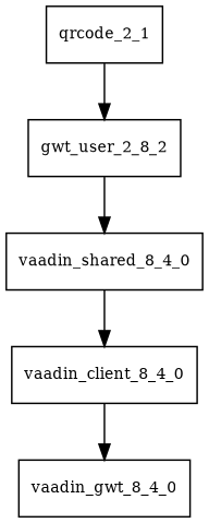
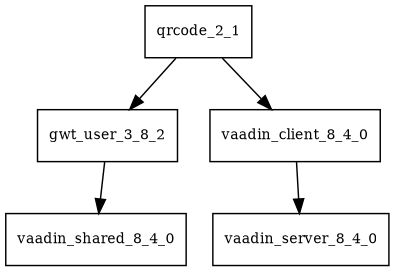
  digraph {
    node [fontsize=10.0 shape=box]
    qrcode_2_1
-   gwt_user_2_8_2
+   gwt_user_2_8_2 [label=gwt_user_3_8_2]
    vaadin_client_8_4_0
    vaadin_shared_8_4_0
-   vaadin_server_8_4_0 [label=vaadin_gwt_8_4_0]
+   vaadin_server_8_4_0
    qrcode_2_1 -> gwt_user_2_8_2
-   vaadin_shared_8_4_0 -> vaadin_client_8_4_0
+   qrcode_2_1 -> vaadin_client_8_4_0
    gwt_user_2_8_2 -> vaadin_shared_8_4_0
    vaadin_client_8_4_0 -> vaadin_server_8_4_0
  }
